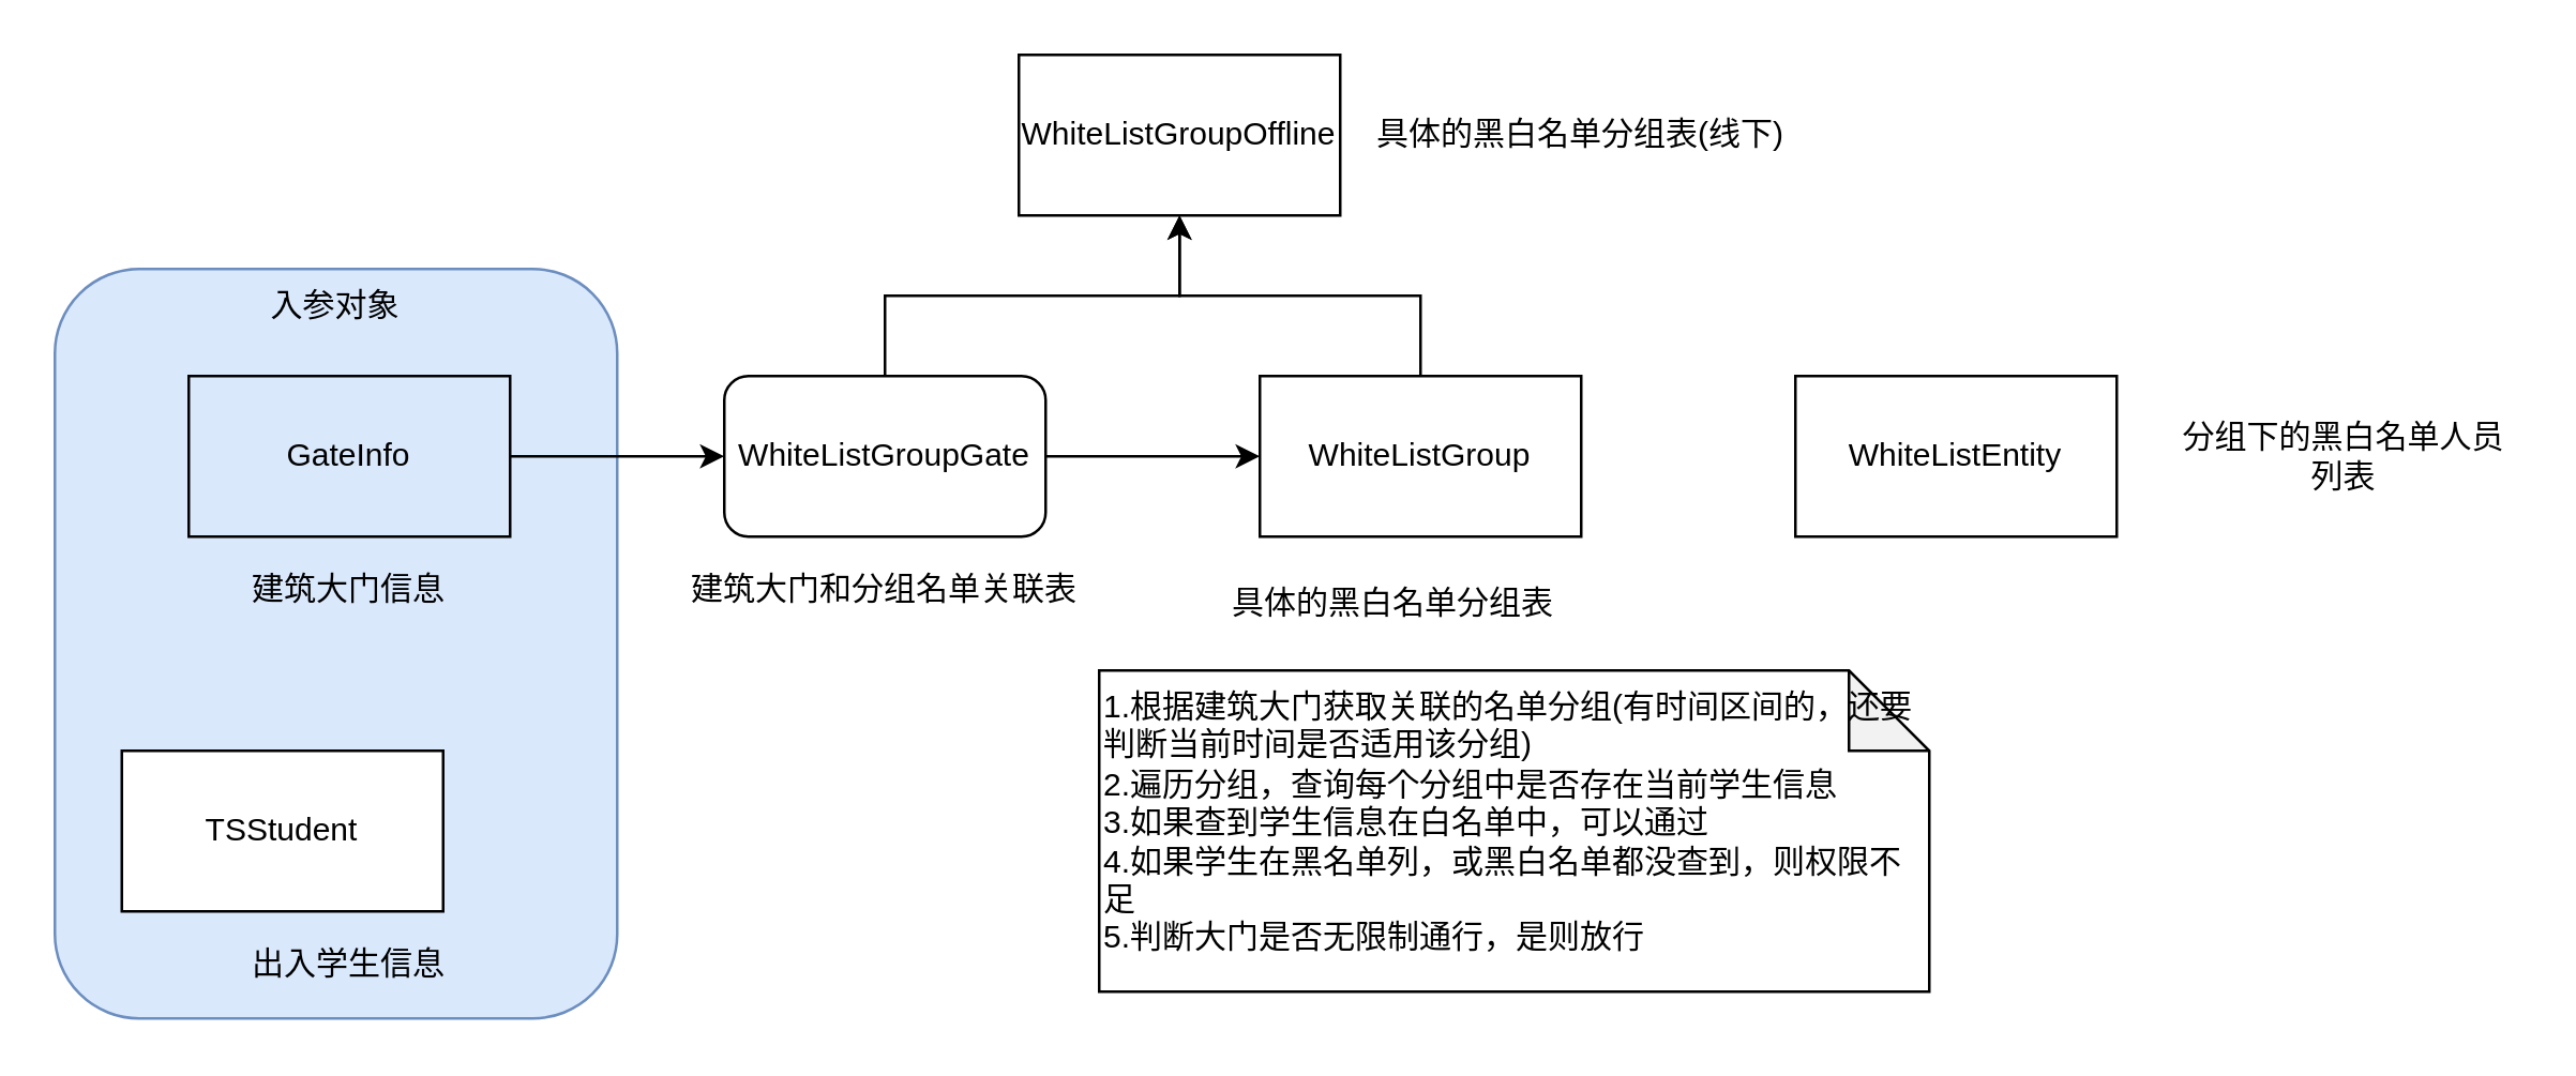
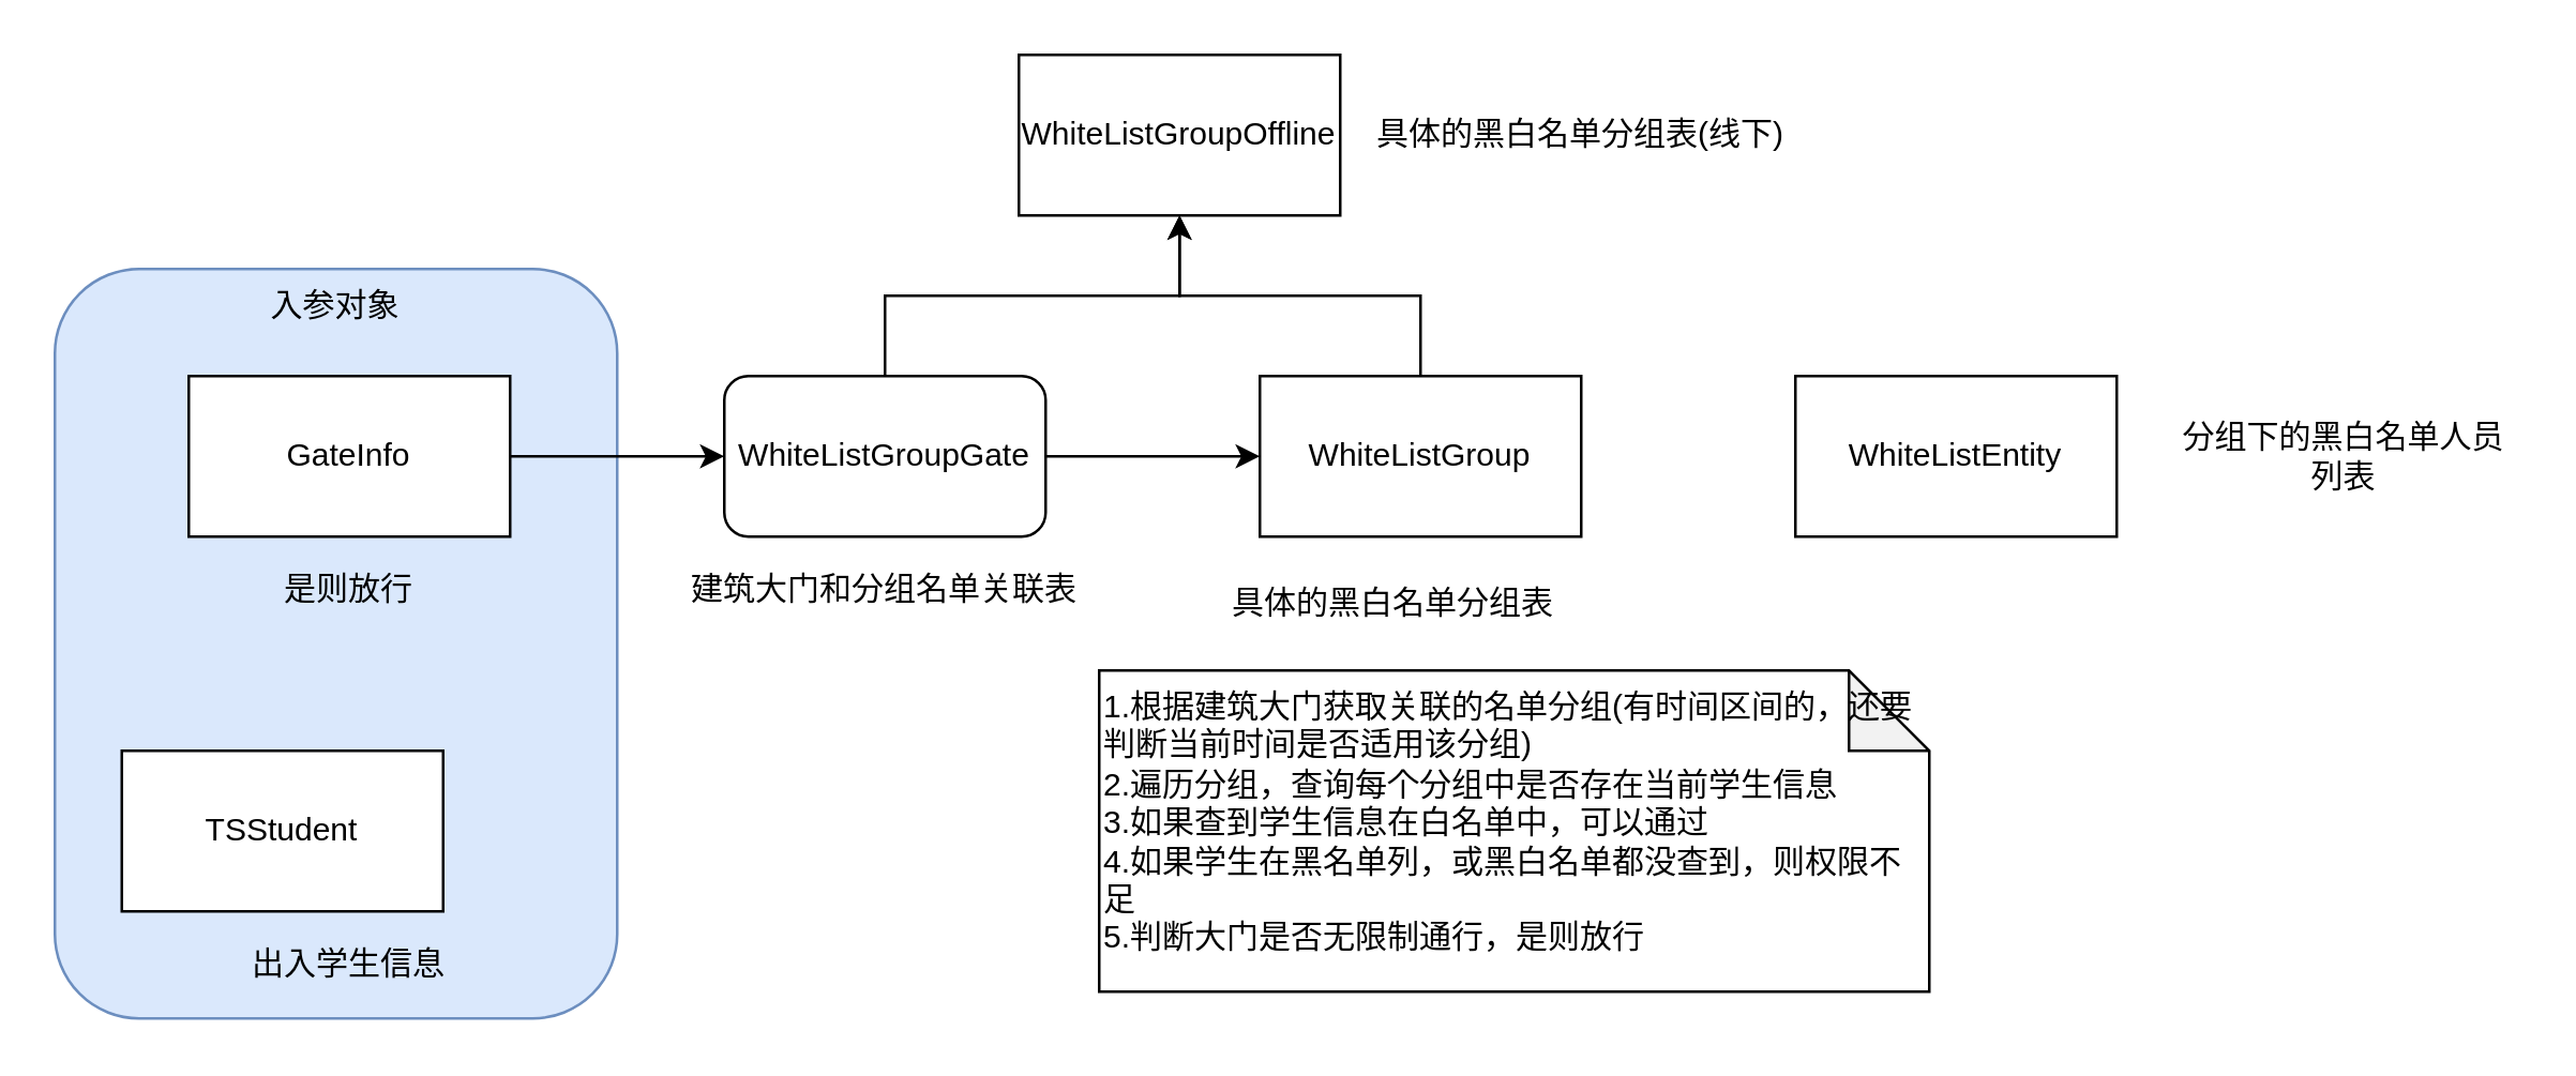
  <mxCell id="0" />
  <mxCell id="1" parent="0" />
  <mxCell id="2" value="入参对象" style="rounded=1;whiteSpace=wrap;html=1;verticalAlign=top;align=center;fillColor=#dae8fc;strokeColor=#6c8ebf;" parent="1" vertex="1"><mxGeometry x="20" y="100" width="210" height="280" as="geometry" /></mxCell>
  <mxCell id="3" value="" style="edgeStyle=orthogonalEdgeStyle;rounded=0;orthogonalLoop=1;jettySize=auto;html=1;" parent="1" source="4" target="8" edge="1"><mxGeometry relative="1" as="geometry" /></mxCell>
- <mxCell id="4" value="GateInfo" style="rounded=0;whiteSpace=wrap;html=1;fillColor=#dae8fc;" parent="1" vertex="1"><mxGeometry x="70" y="140" width="120" height="60" as="geometry" /></mxCell>
+ <mxCell id="4" value="GateInfo" style="rounded=0;whiteSpace=wrap;html=1;" parent="1" vertex="1"><mxGeometry x="70" y="140" width="120" height="60" as="geometry" /></mxCell>
  <mxCell id="5" value="建筑大门和分组名单关联表" style="text;html=1;strokeColor=none;fillColor=none;align=center;verticalAlign=middle;whiteSpace=wrap;rounded=0;" parent="1" vertex="1"><mxGeometry x="250" y="210" width="160" height="20" as="geometry" /></mxCell>
  <mxCell id="6" value="" style="edgeStyle=orthogonalEdgeStyle;rounded=0;orthogonalLoop=1;jettySize=auto;html=1;" parent="1" source="8" target="11" edge="1"><mxGeometry relative="1" as="geometry" /></mxCell>
  <mxCell id="7" value="" style="edgeStyle=orthogonalEdgeStyle;rounded=0;orthogonalLoop=1;jettySize=auto;html=1;" parent="1" source="8" target="13" edge="1"><mxGeometry relative="1" as="geometry" /></mxCell>
  <mxCell id="8" value="WhiteListGroupGate" style="whiteSpace=wrap;html=1;rounded=1;" parent="1" vertex="1"><mxGeometry x="270" y="140" width="120" height="60" as="geometry" /></mxCell>
- <mxCell id="9" value="建筑大门信息" style="text;html=1;strokeColor=none;fillColor=none;align=center;verticalAlign=middle;whiteSpace=wrap;rounded=0;" parent="1" vertex="1"><mxGeometry x="85" y="210" width="90" height="20" as="geometry" /></mxCell>
+ <mxCell id="9" value="是则放行" style="text;html=1;strokeColor=none;fillColor=none;align=center;verticalAlign=middle;whiteSpace=wrap;rounded=0;" parent="1" vertex="1"><mxGeometry x="85" y="210" width="90" height="20" as="geometry" /></mxCell>
  <mxCell id="10" value="" style="edgeStyle=orthogonalEdgeStyle;rounded=0;orthogonalLoop=1;jettySize=auto;html=1;" parent="1" source="11" target="13" edge="1"><mxGeometry relative="1" as="geometry" /></mxCell>
  <mxCell id="11" value="WhiteListGroup" style="rounded=0;whiteSpace=wrap;html=1;" parent="1" vertex="1"><mxGeometry x="470" y="140" width="120" height="60" as="geometry" /></mxCell>
  <mxCell id="12" value="具体的黑白名单分组表" style="text;html=1;strokeColor=none;fillColor=none;align=center;verticalAlign=middle;whiteSpace=wrap;rounded=0;" parent="1" vertex="1"><mxGeometry x="450" y="215" width="140" height="20" as="geometry" /></mxCell>
  <mxCell id="13" value="WhiteListGroupOffline" style="rounded=0;whiteSpace=wrap;html=1;" parent="1" vertex="1"><mxGeometry x="380" y="20" width="120" height="60" as="geometry" /></mxCell>
  <mxCell id="14" value="具体的黑白名单分组表(线下)" style="text;html=1;strokeColor=none;fillColor=none;align=center;verticalAlign=middle;whiteSpace=wrap;rounded=0;" parent="1" vertex="1"><mxGeometry x="500" y="40" width="180" height="20" as="geometry" /></mxCell>
  <mxCell id="15" value="WhiteListEntity" style="rounded=0;whiteSpace=wrap;html=1;" parent="1" vertex="1"><mxGeometry x="670" y="140" width="120" height="60" as="geometry" /></mxCell>
  <mxCell id="16" value="TSStudent" style="rounded=0;whiteSpace=wrap;html=1;" parent="1" vertex="1"><mxGeometry x="45" y="280" width="120" height="60" as="geometry" /></mxCell>
  <mxCell id="17" value="出入学生信息" style="text;html=1;strokeColor=none;fillColor=none;align=center;verticalAlign=middle;whiteSpace=wrap;rounded=0;" parent="1" vertex="1"><mxGeometry x="85" y="350" width="90" height="20" as="geometry" /></mxCell>
  <mxCell id="18" value="分组下的黑白名单人员列表" style="text;html=1;strokeColor=none;fillColor=none;align=center;verticalAlign=middle;whiteSpace=wrap;rounded=0;" parent="1" vertex="1"><mxGeometry x="810" y="160" width="130" height="20" as="geometry" /></mxCell>
  <mxCell id="19" value="1.根据建筑大门获取关联的名单分组(有时间区间的，还要判断当前时间是否适用该分组)&lt;br&gt;2.遍历分组，查询每个分组中是否存在当前学生信息&lt;br&gt;3.如果查到学生信息在白名单中，可以通过&lt;br&gt;4.如果学生在黑名单列，或黑白名单都没查到，则权限不足&lt;br&gt;5.判断大门是否无限制通行，是则放行" style="shape=note;whiteSpace=wrap;html=1;backgroundOutline=1;darkOpacity=0.05;align=left;verticalAlign=top;" parent="1" vertex="1"><mxGeometry x="410" y="250" width="310" height="120" as="geometry" /></mxCell>
